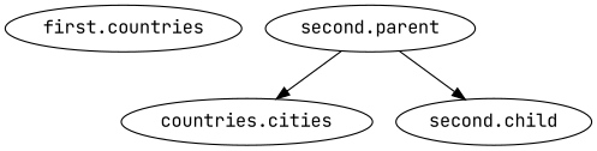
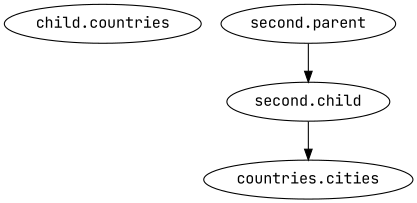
  strict digraph {
    fontname="JetBrains Mono"
    node [fontname="JetBrains Mono"]
    edge [fontname="JetBrains Mono"]
-   "first.countries"
+   "first.countries" [label="child.countries"]
    n2 [label="countries.cities"]
    "second.child"
    "second.parent"
-   "second.parent" -> n2
+   "second.child" -> n2
    "second.parent" -> "second.child"
  }
